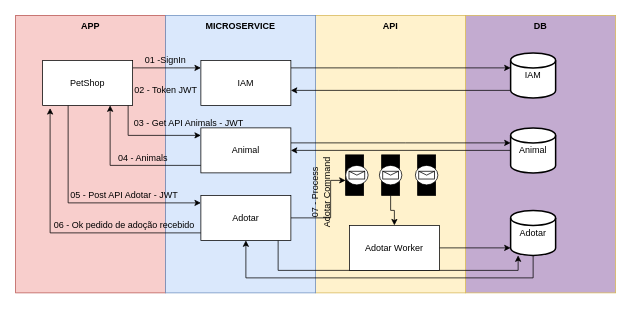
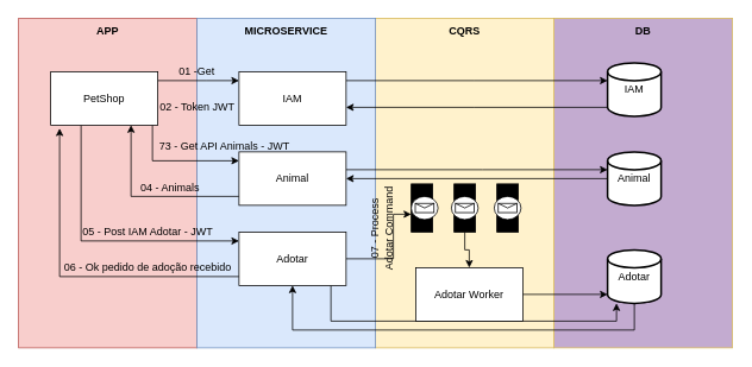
  <mxCell id="0" />
  <mxCell id="1" parent="0" />
  <mxCell id="2" value="DB" style="rounded=0;whiteSpace=wrap;html=1;strokeColor=#d6b656;verticalAlign=top;fontStyle=1;fillColor=#C3ABD0;" vertex="1" parent="1"><mxGeometry x="620" y="20" width="200" height="370" as="geometry" /></mxCell>
- <mxCell id="3" value="API" style="rounded=0;whiteSpace=wrap;html=1;fillColor=#fff2cc;strokeColor=#d6b656;verticalAlign=top;fontStyle=1" vertex="1" parent="1"><mxGeometry x="420" y="20" width="200" height="370" as="geometry" /></mxCell>
+ <mxCell id="3" value="CQRS" style="rounded=0;whiteSpace=wrap;html=1;fillColor=#fff2cc;strokeColor=#d6b656;verticalAlign=top;fontStyle=1" vertex="1" parent="1"><mxGeometry x="420" y="20" width="200" height="370" as="geometry" /></mxCell>
  <mxCell id="4" value="APP" style="rounded=0;whiteSpace=wrap;html=1;fillColor=#f8cecc;strokeColor=#b85450;verticalAlign=top;fontStyle=1;" vertex="1" parent="1"><mxGeometry x="20" y="20" width="200" height="370" as="geometry" /></mxCell>
  <mxCell id="5" value="MICROSERVICE" style="rounded=0;whiteSpace=wrap;html=1;fillColor=#dae8fc;strokeColor=#6c8ebf;verticalAlign=top;fontStyle=1" vertex="1" parent="1"><mxGeometry x="220" y="20" width="200" height="370" as="geometry" /></mxCell>
  <mxCell id="6" style="edgeStyle=orthogonalEdgeStyle;rounded=0;orthogonalLoop=1;jettySize=auto;html=1;" edge="1" parent="1" source="9" target="12"><mxGeometry relative="1" as="geometry"><Array as="points"><mxPoint x="230" y="90" /><mxPoint x="230" y="90" /></Array></mxGeometry></mxCell>
  <mxCell id="7" style="edgeStyle=orthogonalEdgeStyle;rounded=0;orthogonalLoop=1;jettySize=auto;html=1;" edge="1" parent="1" source="9" target="15"><mxGeometry relative="1" as="geometry"><Array as="points"><mxPoint x="170" y="180" /></Array></mxGeometry></mxCell>
  <mxCell id="8" style="edgeStyle=orthogonalEdgeStyle;rounded=0;orthogonalLoop=1;jettySize=auto;html=1;" edge="1" parent="1" source="9" target="19"><mxGeometry relative="1" as="geometry"><Array as="points"><mxPoint x="90" y="270" /></Array></mxGeometry></mxCell>
  <mxCell id="9" value="PetShop" style="rounded=0;whiteSpace=wrap;html=1;" vertex="1" parent="1"><mxGeometry x="56" y="80" width="120" height="60" as="geometry" /></mxCell>
  <mxCell id="10" style="edgeStyle=orthogonalEdgeStyle;rounded=0;orthogonalLoop=1;jettySize=auto;html=1;dashed=1;" edge="1" parent="1" source="24" target="9"><mxGeometry relative="1" as="geometry"><mxPoint x="120" y="144" as="targetPoint" /><Array as="points"><mxPoint x="220" y="130" /></Array></mxGeometry></mxCell>
  <mxCell id="11" style="edgeStyle=orthogonalEdgeStyle;rounded=0;orthogonalLoop=1;jettySize=auto;html=1;" edge="1" parent="1" source="12" target="37"><mxGeometry relative="1" as="geometry"><Array as="points"><mxPoint x="530" y="90" /><mxPoint x="530" y="90" /></Array></mxGeometry></mxCell>
  <mxCell id="12" value="IAM" style="rounded=0;whiteSpace=wrap;html=1;" vertex="1" parent="1"><mxGeometry x="267" y="80" width="120" height="60" as="geometry" /></mxCell>
  <mxCell id="13" style="edgeStyle=orthogonalEdgeStyle;rounded=0;orthogonalLoop=1;jettySize=auto;html=1;entryX=0.75;entryY=1;entryDx=0;entryDy=0;" edge="1" parent="1" source="15" target="9"><mxGeometry relative="1" as="geometry"><mxPoint x="80" y="144" as="targetPoint" /><Array as="points"><mxPoint x="146" y="220" /></Array></mxGeometry></mxCell>
  <mxCell id="14" style="edgeStyle=orthogonalEdgeStyle;rounded=0;orthogonalLoop=1;jettySize=auto;html=1;" edge="1" parent="1" source="15" target="35"><mxGeometry relative="1" as="geometry"><Array as="points"><mxPoint x="540" y="190" /><mxPoint x="540" y="190" /></Array></mxGeometry></mxCell>
  <mxCell id="15" value="Animal" style="rounded=0;whiteSpace=wrap;html=1;" vertex="1" parent="1"><mxGeometry x="267" y="170" width="120" height="60" as="geometry" /></mxCell>
  <mxCell id="16" style="edgeStyle=orthogonalEdgeStyle;rounded=0;orthogonalLoop=1;jettySize=auto;html=1;entryX=0.083;entryY=1.061;entryDx=0;entryDy=0;entryPerimeter=0;" edge="1" parent="1" source="19" target="9"><mxGeometry relative="1" as="geometry"><Array as="points"><mxPoint x="66" y="310" /></Array></mxGeometry></mxCell>
  <mxCell id="17" style="edgeStyle=orthogonalEdgeStyle;rounded=0;orthogonalLoop=1;jettySize=auto;html=1;" edge="1" parent="1" source="19" target="28"><mxGeometry relative="1" as="geometry"><Array as="points"><mxPoint x="440" y="290" /><mxPoint x="440" y="240" /></Array></mxGeometry></mxCell>
  <mxCell id="18" style="edgeStyle=orthogonalEdgeStyle;rounded=0;orthogonalLoop=1;jettySize=auto;html=1;" edge="1" parent="1" source="19" target="32"><mxGeometry relative="1" as="geometry"><Array as="points"><mxPoint x="370" y="360" /><mxPoint x="690" y="360" /></Array></mxGeometry></mxCell>
  <mxCell id="19" value="Adotar" style="rounded=0;whiteSpace=wrap;html=1;" vertex="1" parent="1"><mxGeometry x="267" y="260" width="120" height="60" as="geometry" /></mxCell>
- <mxCell id="20" value="01 -SignIn" style="text;html=1;strokeColor=none;fillColor=none;align=center;verticalAlign=middle;whiteSpace=wrap;rounded=0;" vertex="1" parent="1"><mxGeometry x="190" y="70" width="60" height="20" as="geometry" /></mxCell>
- <mxCell id="21" value="03 - Get API Animals - JWT" style="text;html=1;strokeColor=none;fillColor=none;align=center;verticalAlign=middle;whiteSpace=wrap;rounded=0;" vertex="1" parent="1"><mxGeometry x="176" y="154" width="150" height="20" as="geometry" /></mxCell>
+ <mxCell id="20" value="01 -Get" style="text;html=1;strokeColor=none;fillColor=none;align=center;verticalAlign=middle;whiteSpace=wrap;rounded=0;" vertex="1" parent="1"><mxGeometry x="190" y="70" width="60" height="20" as="geometry" /></mxCell>
+ <mxCell id="21" value="73 - Get API Animals - JWT" style="text;html=1;strokeColor=none;fillColor=none;align=center;verticalAlign=middle;whiteSpace=wrap;rounded=0;" vertex="1" parent="1"><mxGeometry x="176" y="154" width="150" height="20" as="geometry" /></mxCell>
  <mxCell id="22" value="04 - Animals" style="text;html=1;strokeColor=none;fillColor=none;align=center;verticalAlign=middle;whiteSpace=wrap;rounded=0;" vertex="1" parent="1"><mxGeometry x="150" y="200" width="80" height="20" as="geometry" /></mxCell>
- <mxCell id="23" value="05 - Post API Adotar - JWT" style="text;html=1;strokeColor=none;fillColor=none;align=center;verticalAlign=middle;whiteSpace=wrap;rounded=0;" vertex="1" parent="1"><mxGeometry x="90" y="250" width="150" height="20" as="geometry" /></mxCell>
+ <mxCell id="23" value="05 - Post IAM Adotar - JWT" style="text;html=1;strokeColor=none;fillColor=none;align=center;verticalAlign=middle;whiteSpace=wrap;rounded=0;" vertex="1" parent="1"><mxGeometry x="90" y="250" width="150" height="20" as="geometry" /></mxCell>
  <mxCell id="24" value="02 - Token JWT" style="text;html=1;strokeColor=none;fillColor=none;align=center;verticalAlign=middle;whiteSpace=wrap;rounded=0;" vertex="1" parent="1"><mxGeometry x="172.5" y="110" width="95" height="20" as="geometry" /></mxCell>
  <mxCell id="25" style="edgeStyle=orthogonalEdgeStyle;rounded=0;orthogonalLoop=1;jettySize=auto;html=1;" edge="1" parent="1" source="12" target="24"><mxGeometry relative="1" as="geometry"><mxPoint x="259" y="130" as="sourcePoint" /><mxPoint x="180" y="130" as="targetPoint" /><Array as="points"><mxPoint x="220" y="130" /></Array></mxGeometry></mxCell>
  <mxCell id="26" value="06 - Ok pedido de adoção recebido" style="text;html=1;strokeColor=none;fillColor=none;align=center;verticalAlign=middle;whiteSpace=wrap;rounded=0;" vertex="1" parent="1"><mxGeometry x="70" y="290" width="190" height="20" as="geometry" /></mxCell>
  <mxCell id="27" style="edgeStyle=orthogonalEdgeStyle;rounded=0;orthogonalLoop=1;jettySize=auto;html=1;" edge="1" parent="1" source="28" target="30"><mxGeometry relative="1" as="geometry" /></mxCell>
  <mxCell id="28" value="" style="shape=parallelMarker;html=1;outlineConnect=0;" vertex="1" parent="1"><mxGeometry x="460" y="206" width="120" height="54" as="geometry" /></mxCell>
  <mxCell id="29" style="edgeStyle=orthogonalEdgeStyle;rounded=0;orthogonalLoop=1;jettySize=auto;html=1;" edge="1" parent="1" source="30" target="32"><mxGeometry relative="1" as="geometry"><Array as="points"><mxPoint x="540" y="310" /><mxPoint x="540" y="310" /></Array></mxGeometry></mxCell>
  <mxCell id="30" value="Adotar Worker" style="rounded=0;whiteSpace=wrap;html=1;" vertex="1" parent="1"><mxGeometry x="465" y="300" width="120" height="60" as="geometry" /></mxCell>
  <mxCell id="31" style="edgeStyle=orthogonalEdgeStyle;rounded=0;orthogonalLoop=1;jettySize=auto;html=1;" edge="1" parent="1" source="32" target="19"><mxGeometry relative="1" as="geometry"><Array as="points"><mxPoint x="710" y="370" /><mxPoint x="327" y="370" /></Array></mxGeometry></mxCell>
  <mxCell id="32" value="Adotar" style="strokeWidth=2;html=1;shape=mxgraph.flowchart.database;whiteSpace=wrap;fillColor=#FFFFFF;" vertex="1" parent="1"><mxGeometry x="680" y="280" width="60" height="60" as="geometry" /></mxCell>
  <mxCell id="33" value="" style="shape=mxgraph.bpmn.shape;html=1;verticalLabelPosition=bottom;labelBackgroundColor=#ffffff;verticalAlign=top;align=center;perimeter=ellipsePerimeter;outlineConnect=0;outline=standard;symbol=message;fillColor=#FFFFFF;" vertex="1" parent="1"><mxGeometry x="553" y="220" width="30" height="26" as="geometry" /></mxCell>
  <mxCell id="34" style="edgeStyle=orthogonalEdgeStyle;rounded=0;orthogonalLoop=1;jettySize=auto;html=1;" edge="1" parent="1" source="35" target="15"><mxGeometry relative="1" as="geometry" /></mxCell>
  <mxCell id="35" value="Animal" style="strokeWidth=2;html=1;shape=mxgraph.flowchart.database;whiteSpace=wrap;fillColor=#FFFFFF;" vertex="1" parent="1"><mxGeometry x="680" y="170" width="60" height="60" as="geometry" /></mxCell>
  <mxCell id="36" style="edgeStyle=orthogonalEdgeStyle;rounded=0;orthogonalLoop=1;jettySize=auto;html=1;" edge="1" parent="1" source="37" target="12"><mxGeometry relative="1" as="geometry"><Array as="points"><mxPoint x="530" y="120" /><mxPoint x="530" y="120" /></Array></mxGeometry></mxCell>
  <mxCell id="37" value="IAM" style="strokeWidth=2;html=1;shape=mxgraph.flowchart.database;whiteSpace=wrap;fillColor=#FFFFFF;" vertex="1" parent="1"><mxGeometry x="680" y="70" width="60" height="60" as="geometry" /></mxCell>
  <mxCell id="38" value="07 - Process Adotar Command" style="text;html=1;strokeColor=none;fillColor=none;align=center;verticalAlign=middle;whiteSpace=wrap;rounded=0;rotation=-90;" vertex="1" parent="1"><mxGeometry x="377" y="246" width="100" height="20" as="geometry" /></mxCell>
  <mxCell id="39" value="" style="shape=mxgraph.bpmn.shape;html=1;verticalLabelPosition=bottom;labelBackgroundColor=#ffffff;verticalAlign=top;align=center;perimeter=ellipsePerimeter;outlineConnect=0;outline=standard;symbol=message;fillColor=#FFFFFF;" vertex="1" parent="1"><mxGeometry x="505" y="220" width="30" height="26" as="geometry" /></mxCell>
  <mxCell id="40" value="" style="shape=mxgraph.bpmn.shape;html=1;verticalLabelPosition=bottom;labelBackgroundColor=#ffffff;verticalAlign=top;align=center;perimeter=ellipsePerimeter;outlineConnect=0;outline=standard;symbol=message;fillColor=#FFFFFF;" vertex="1" parent="1"><mxGeometry x="460" y="220" width="30" height="26" as="geometry" /></mxCell>
